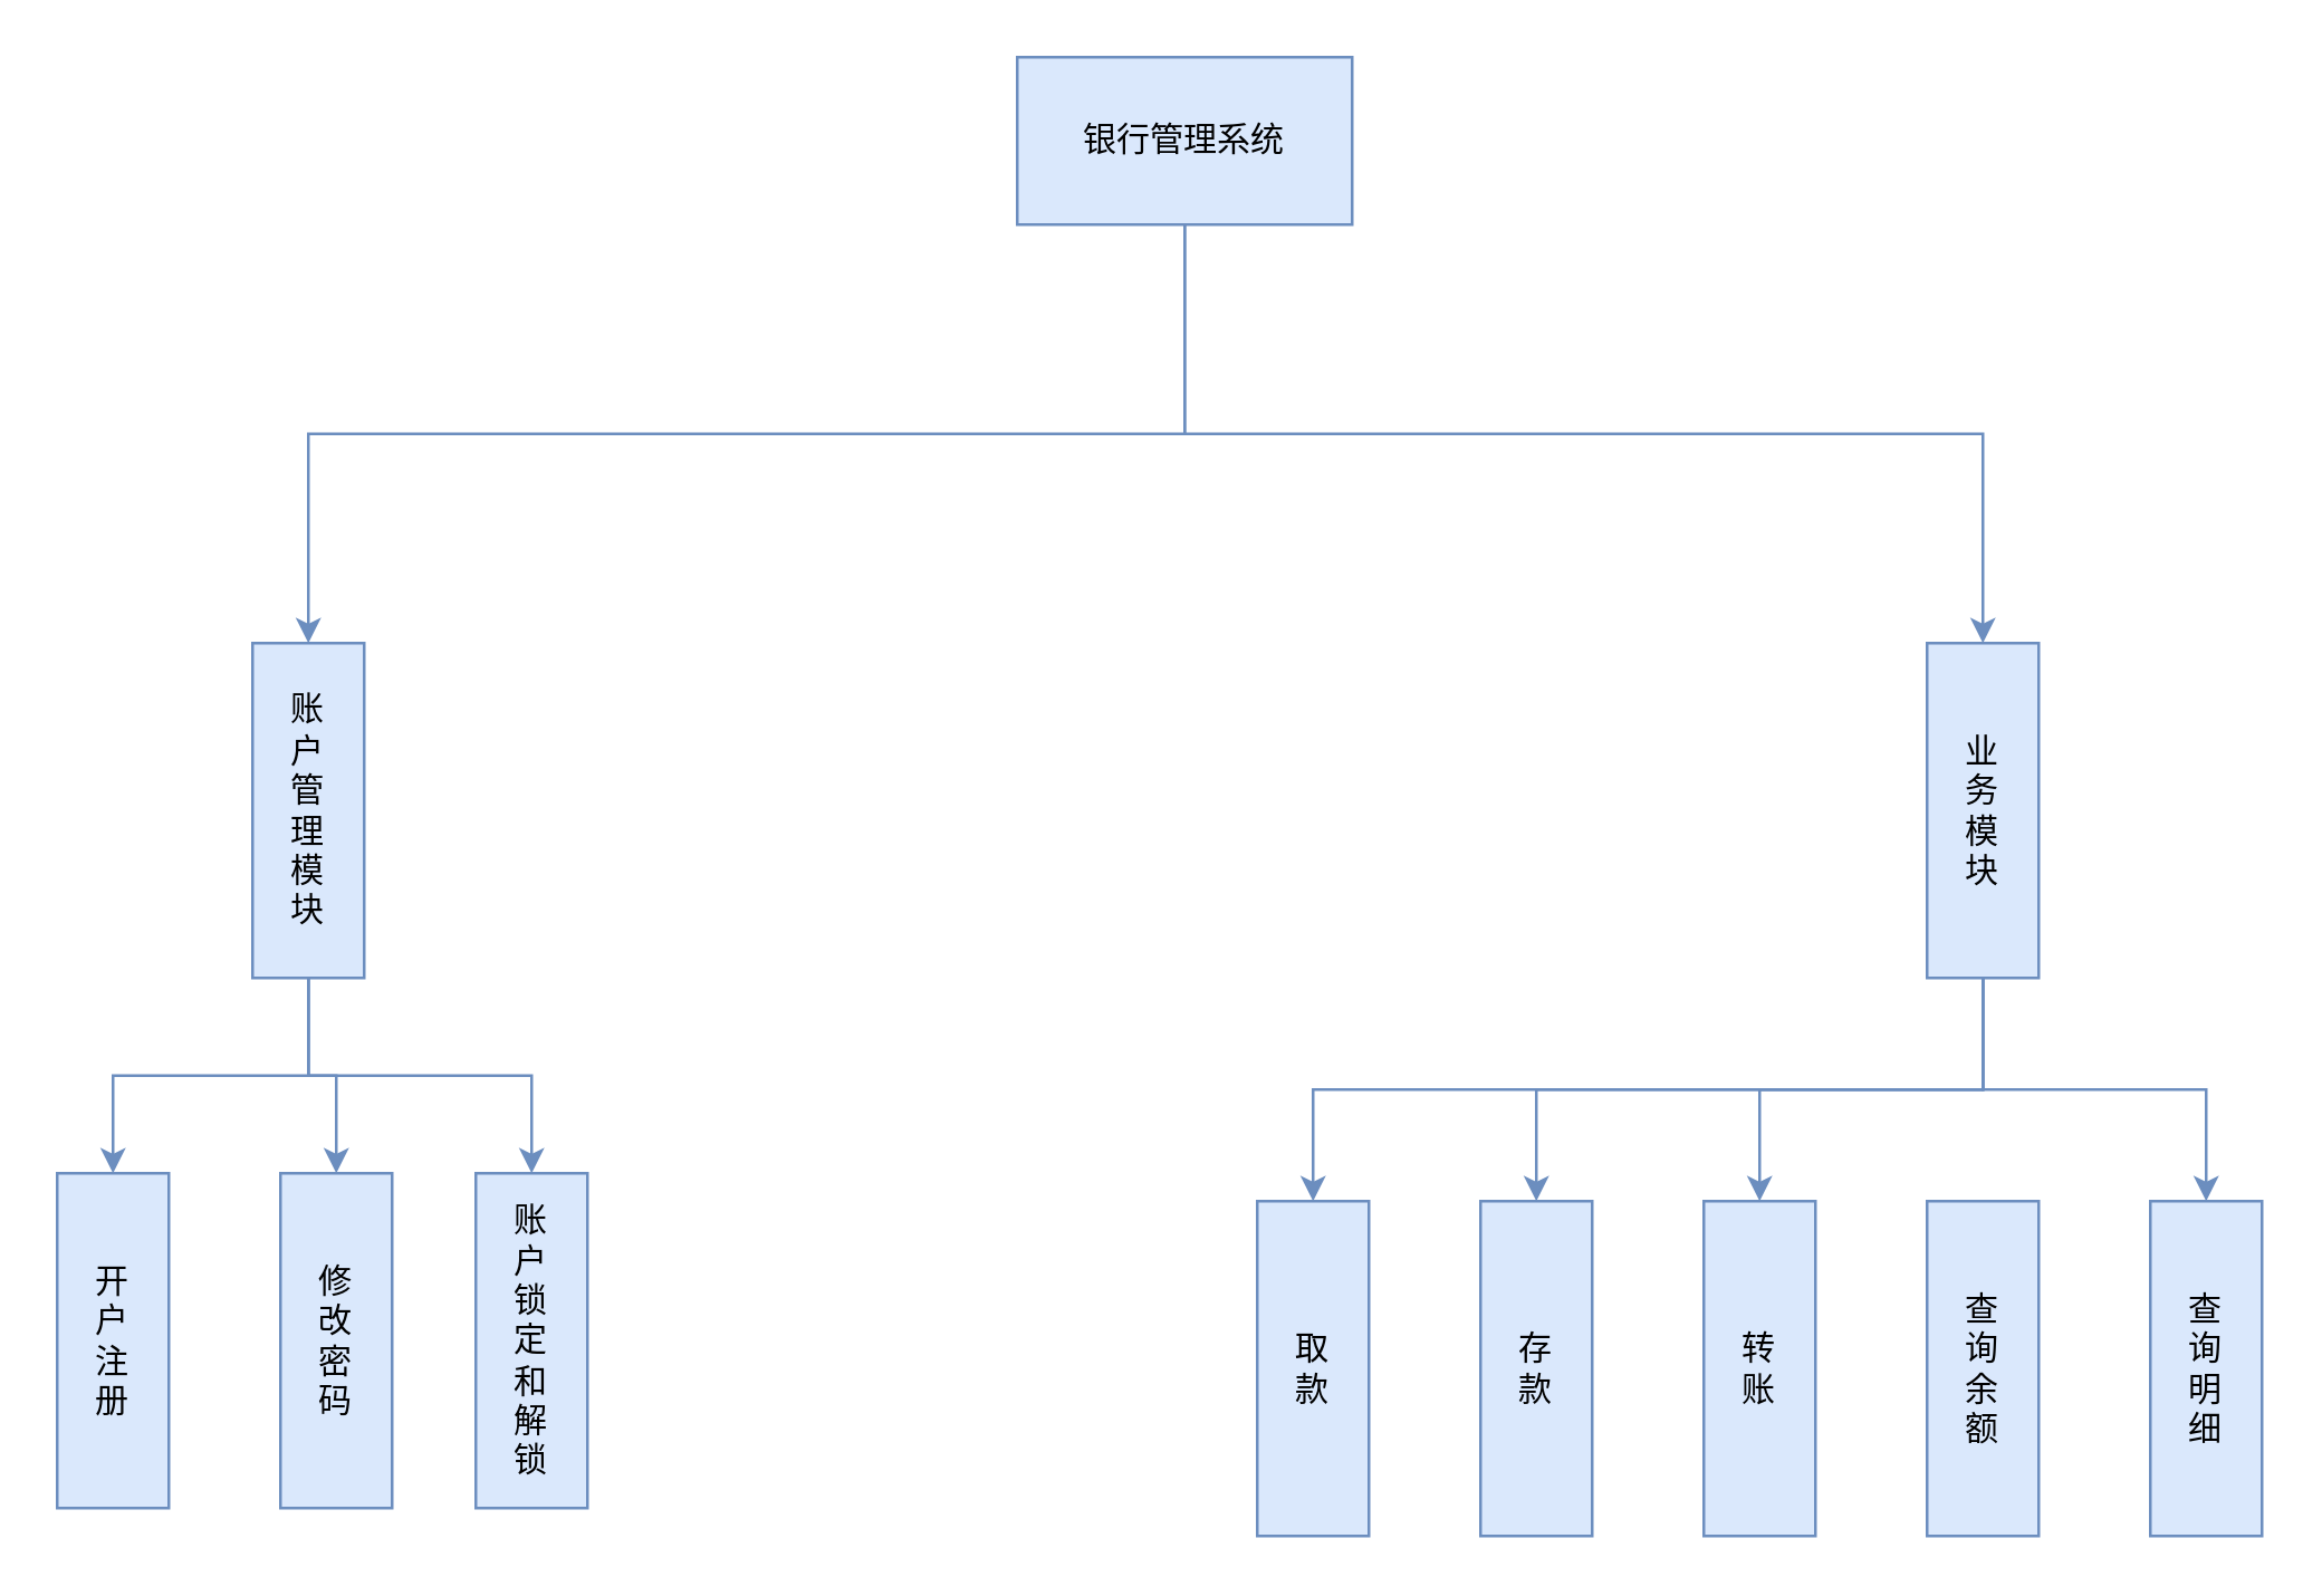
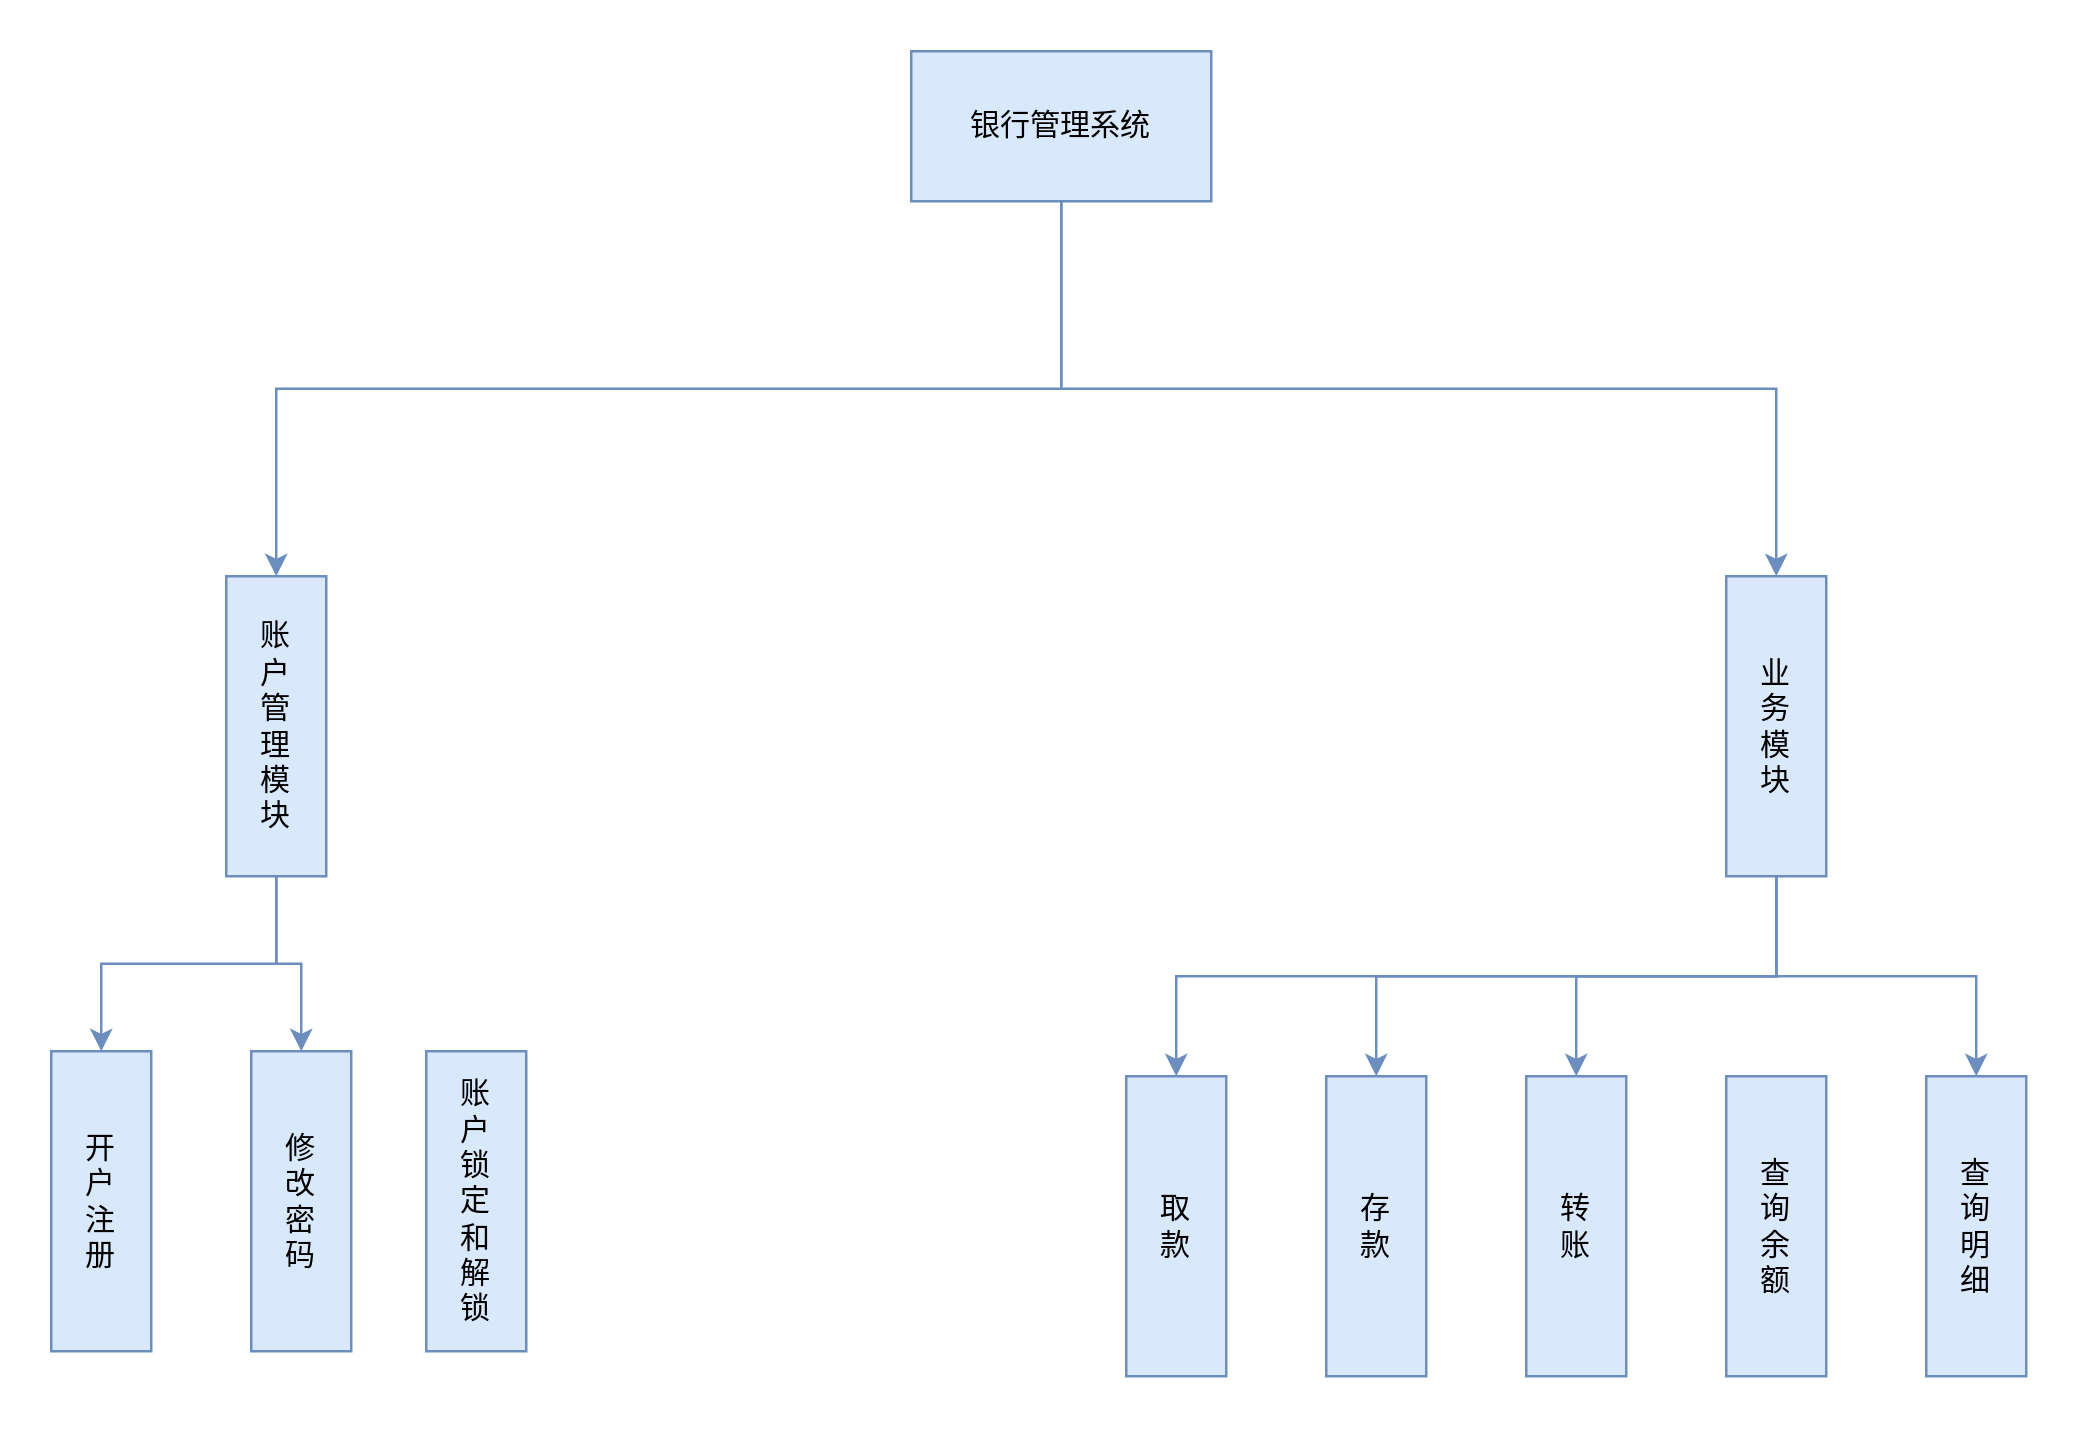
  <mxCell id="0" />
  <mxCell id="1" parent="0" />
  <mxCell id="2" style="edgeStyle=orthogonalEdgeStyle;rounded=0;orthogonalLoop=1;jettySize=auto;html=1;exitX=0.5;exitY=1;exitDx=0;exitDy=0;entryX=0.5;entryY=0;entryDx=0;entryDy=0;fillColor=#dae8fc;strokeColor=#6c8ebf;" parent="1" source="4" target="8" edge="1"><mxGeometry relative="1" as="geometry" /></mxCell>
  <mxCell id="3" style="edgeStyle=orthogonalEdgeStyle;rounded=0;orthogonalLoop=1;jettySize=auto;html=1;exitX=0.5;exitY=1;exitDx=0;exitDy=0;entryX=0.5;entryY=0;entryDx=0;entryDy=0;fillColor=#dae8fc;strokeColor=#6c8ebf;" parent="1" source="4" target="14" edge="1"><mxGeometry relative="1" as="geometry" /></mxCell>
  <mxCell id="4" value="银行管理系统" style="rounded=0;whiteSpace=wrap;html=1;fillColor=#dae8fc;strokeColor=#6c8ebf;" parent="1" vertex="1"><mxGeometry x="364" y="20" width="120" height="60" as="geometry" /></mxCell>
  <mxCell id="5" style="edgeStyle=orthogonalEdgeStyle;rounded=0;orthogonalLoop=1;jettySize=auto;html=1;exitX=0.5;exitY=1;exitDx=0;exitDy=0;entryX=0.5;entryY=0;entryDx=0;entryDy=0;fillColor=#dae8fc;strokeColor=#6c8ebf;" edge="1" parent="1" source="8" target="21"><mxGeometry relative="1" as="geometry" /></mxCell>
  <mxCell id="6" style="edgeStyle=orthogonalEdgeStyle;rounded=0;orthogonalLoop=1;jettySize=auto;html=1;exitX=0.5;exitY=1;exitDx=0;exitDy=0;entryX=0.5;entryY=0;entryDx=0;entryDy=0;fillColor=#dae8fc;strokeColor=#6c8ebf;" edge="1" parent="1" source="8" target="18"><mxGeometry relative="1" as="geometry" /></mxCell>
- <mxCell id="7" style="edgeStyle=orthogonalEdgeStyle;rounded=0;orthogonalLoop=1;jettySize=auto;html=1;exitX=0.5;exitY=1;exitDx=0;exitDy=0;entryX=0.5;entryY=0;entryDx=0;entryDy=0;fillColor=#dae8fc;strokeColor=#6c8ebf;" edge="1" parent="1" source="8" target="19"><mxGeometry relative="1" as="geometry" /></mxCell>
  <mxCell id="8" value="账&lt;br&gt;户&lt;br&gt;管&lt;br&gt;理&lt;br&gt;模&lt;br&gt;块" style="rounded=0;whiteSpace=wrap;html=1;fillColor=#dae8fc;strokeColor=#6c8ebf;" parent="1" vertex="1"><mxGeometry x="90" y="230" width="40" height="120" as="geometry" /></mxCell>
  <mxCell id="9" value="存&lt;br&gt;款" style="rounded=0;whiteSpace=wrap;html=1;fillColor=#dae8fc;strokeColor=#6c8ebf;" parent="1" vertex="1"><mxGeometry x="530" y="430" width="40" height="120" as="geometry" /></mxCell>
  <mxCell id="10" style="edgeStyle=orthogonalEdgeStyle;rounded=0;orthogonalLoop=1;jettySize=auto;html=1;exitX=0.5;exitY=1;exitDx=0;exitDy=0;entryX=0.5;entryY=0;entryDx=0;entryDy=0;fillColor=#dae8fc;strokeColor=#6c8ebf;" parent="1" source="14" target="15" edge="1"><mxGeometry relative="1" as="geometry" /></mxCell>
  <mxCell id="11" style="edgeStyle=orthogonalEdgeStyle;rounded=0;orthogonalLoop=1;jettySize=auto;html=1;exitX=0.5;exitY=1;exitDx=0;exitDy=0;entryX=0.5;entryY=0;entryDx=0;entryDy=0;fillColor=#dae8fc;strokeColor=#6c8ebf;" parent="1" source="14" target="9" edge="1"><mxGeometry relative="1" as="geometry" /></mxCell>
  <mxCell id="12" style="edgeStyle=orthogonalEdgeStyle;rounded=0;orthogonalLoop=1;jettySize=auto;html=1;exitX=0.5;exitY=1;exitDx=0;exitDy=0;entryX=0.5;entryY=0;entryDx=0;entryDy=0;fillColor=#dae8fc;strokeColor=#6c8ebf;" parent="1" source="14" target="16" edge="1"><mxGeometry relative="1" as="geometry" /></mxCell>
  <mxCell id="13" style="edgeStyle=orthogonalEdgeStyle;rounded=0;orthogonalLoop=1;jettySize=auto;html=1;exitX=0.5;exitY=1;exitDx=0;exitDy=0;entryX=0.5;entryY=0;entryDx=0;entryDy=0;fillColor=#dae8fc;strokeColor=#6c8ebf;" parent="1" source="14" target="20" edge="1"><mxGeometry relative="1" as="geometry" /></mxCell>
  <mxCell id="14" value="业&lt;br&gt;务&lt;br&gt;模&lt;br&gt;块" style="rounded=0;whiteSpace=wrap;html=1;fillColor=#dae8fc;strokeColor=#6c8ebf;" parent="1" vertex="1"><mxGeometry x="690" y="230" width="40" height="120" as="geometry" /></mxCell>
  <mxCell id="15" value="取&lt;br&gt;款" style="rounded=0;whiteSpace=wrap;html=1;fillColor=#dae8fc;strokeColor=#6c8ebf;" parent="1" vertex="1"><mxGeometry x="450" y="430" width="40" height="120" as="geometry" /></mxCell>
  <mxCell id="16" value="转&lt;br&gt;账" style="rounded=0;whiteSpace=wrap;html=1;fillColor=#dae8fc;strokeColor=#6c8ebf;" parent="1" vertex="1"><mxGeometry x="610" y="430" width="40" height="120" as="geometry" /></mxCell>
  <mxCell id="17" value="查&lt;br&gt;询&lt;br&gt;余&lt;br&gt;额" style="rounded=0;whiteSpace=wrap;html=1;fillColor=#dae8fc;strokeColor=#6c8ebf;" parent="1" vertex="1"><mxGeometry x="690" y="430" width="40" height="120" as="geometry" /></mxCell>
  <mxCell id="18" value="修&lt;br&gt;改&lt;br&gt;密&lt;br&gt;码" style="rounded=0;whiteSpace=wrap;html=1;fillColor=#dae8fc;strokeColor=#6c8ebf;" parent="1" vertex="1"><mxGeometry x="100" y="420" width="40" height="120" as="geometry" /></mxCell>
  <mxCell id="19" value="账&lt;br&gt;户&lt;br&gt;锁&lt;br&gt;定&lt;br&gt;和&lt;br&gt;解&lt;br&gt;锁" style="rounded=0;whiteSpace=wrap;html=1;fillColor=#dae8fc;strokeColor=#6c8ebf;" parent="1" vertex="1"><mxGeometry x="170" y="420" width="40" height="120" as="geometry" /></mxCell>
  <mxCell id="20" value="查&lt;br&gt;询&lt;br&gt;明&lt;br&gt;细" style="rounded=0;whiteSpace=wrap;html=1;fillColor=#dae8fc;strokeColor=#6c8ebf;" parent="1" vertex="1"><mxGeometry x="770" y="430" width="40" height="120" as="geometry" /></mxCell>
  <mxCell id="21" value="开&lt;br&gt;户&lt;br&gt;注&lt;br&gt;册" style="rounded=0;whiteSpace=wrap;html=1;fillColor=#dae8fc;strokeColor=#6c8ebf;" vertex="1" parent="1"><mxGeometry x="20" y="420" width="40" height="120" as="geometry" /></mxCell>
